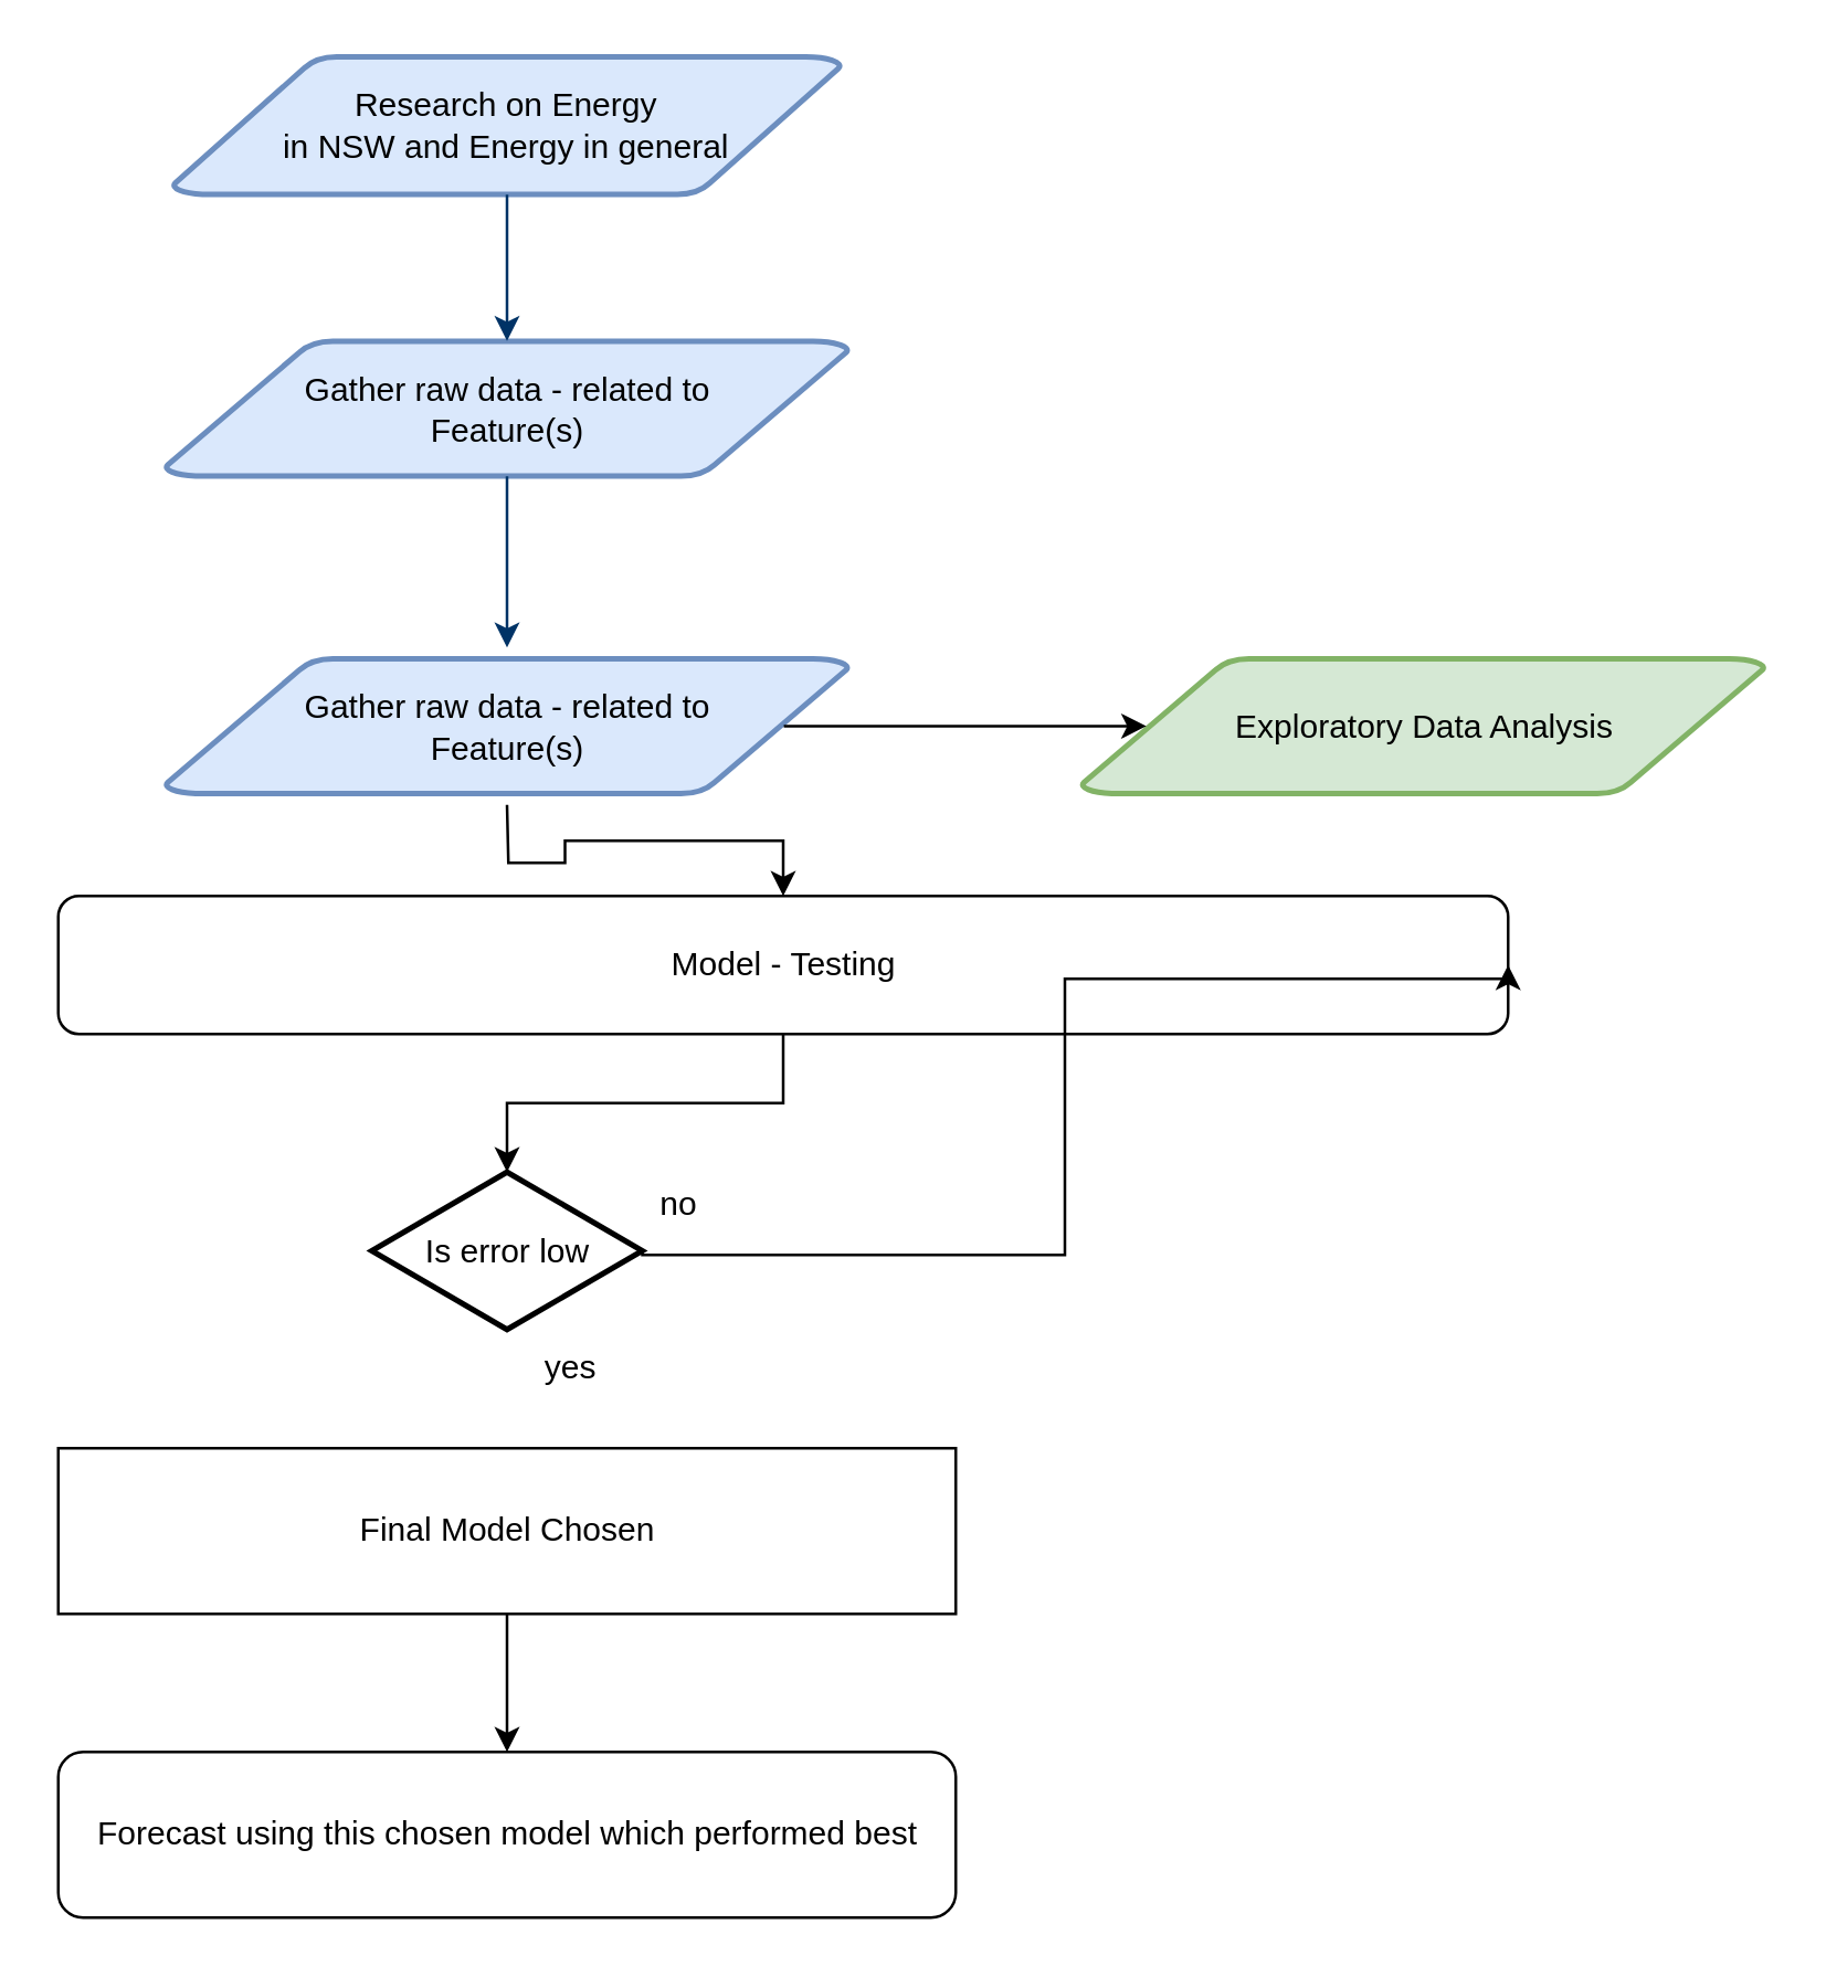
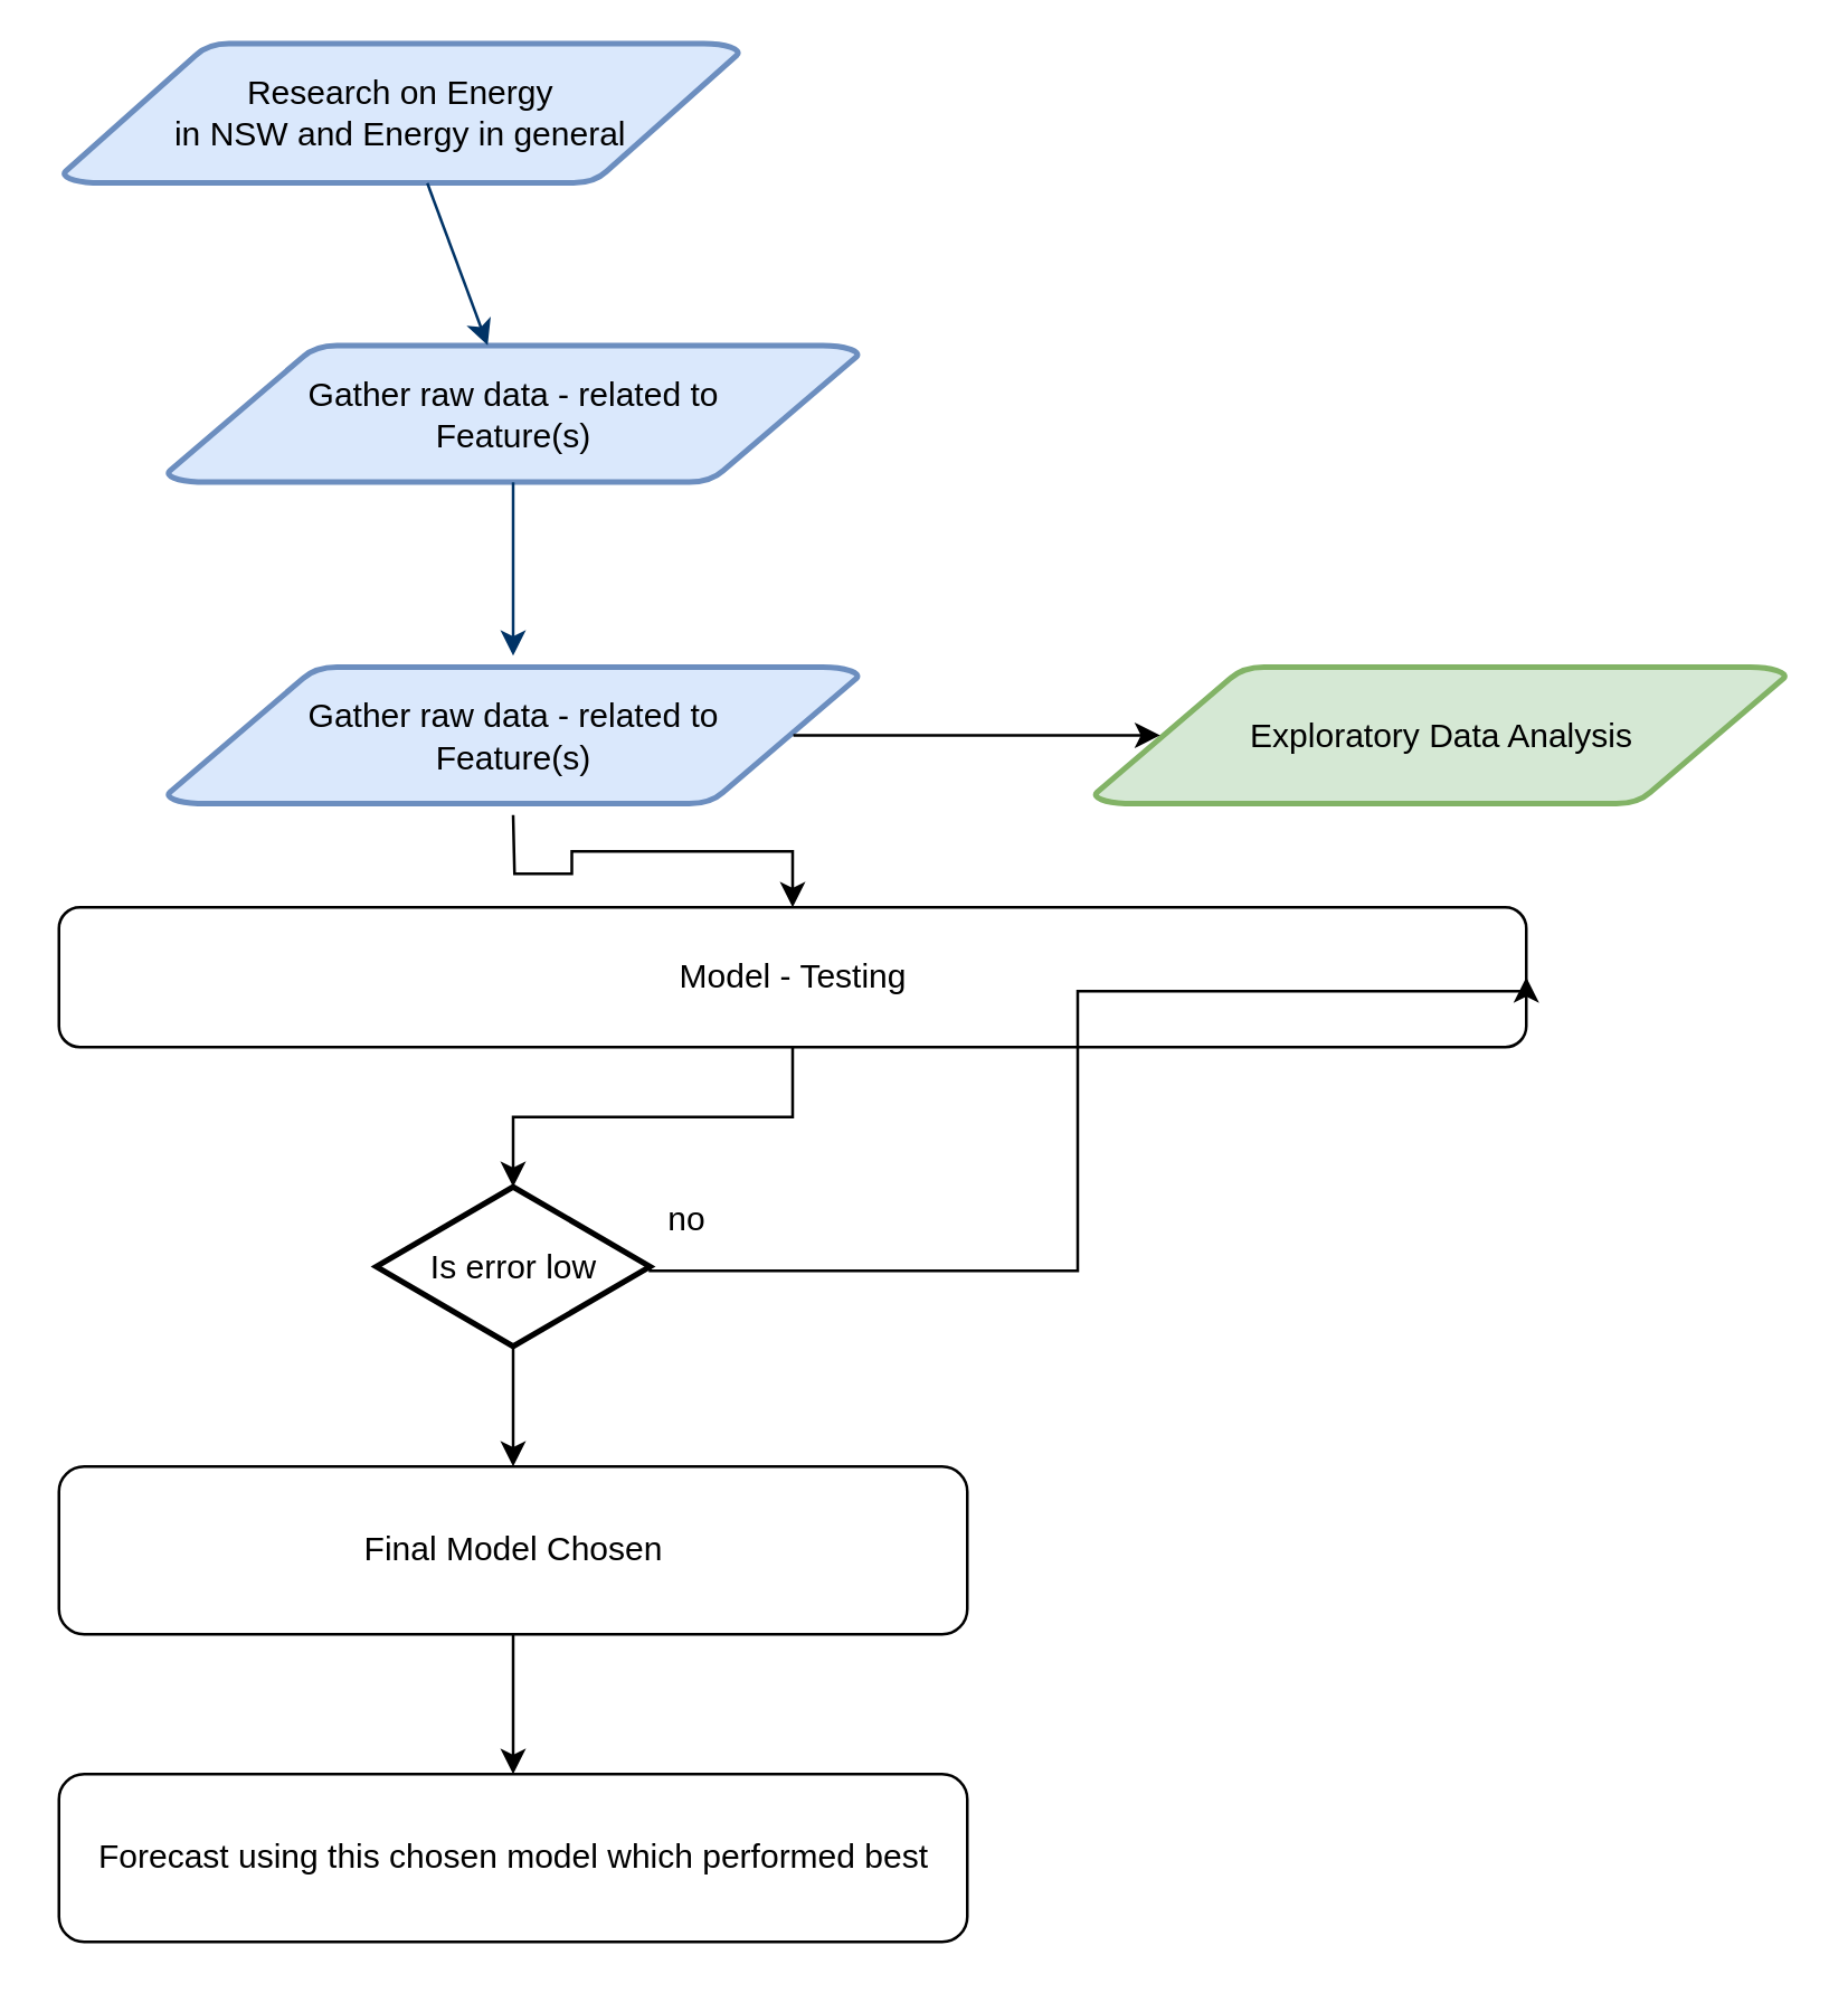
  <mxCell id="0" />
  <mxCell id="1" parent="0" />
- <mxCell id="2" value="Research on Energy &lt;br&gt;in NSW and Energy in general" style="shape=mxgraph.flowchart.data;strokeWidth=2;gradientDirection=north;fontStyle=0;html=1;whiteSpace=wrap;fillColor=#dae8fc;strokeColor=#6c8ebf;" parent="1" vertex="1"><mxGeometry x="62" y="20" width="242" height="50" as="geometry" /></mxCell>
+ <mxCell id="2" value="Research on Energy &lt;br&gt;in NSW and Energy in general" style="shape=mxgraph.flowchart.data;strokeWidth=2;gradientDirection=north;fontStyle=0;html=1;whiteSpace=wrap;fillColor=#dae8fc;strokeColor=#6c8ebf;" parent="1" vertex="1"><mxGeometry x="22" y="15" width="242" height="50" as="geometry" /></mxCell>
  <mxCell id="3" value="Gather raw data - related to&lt;br&gt;Feature(s)" style="shape=mxgraph.flowchart.data;strokeWidth=2;gradientDirection=north;fontStyle=0;html=1;fillColor=#dae8fc;strokeColor=#6c8ebf;" parent="1" vertex="1"><mxGeometry x="59.25" y="123" width="247.5" height="49" as="geometry" /></mxCell>
  <mxCell id="4" style="fontStyle=1;strokeColor=#003366;strokeWidth=1;html=1;" parent="1" source="2" target="3" edge="1"><mxGeometry relative="1" as="geometry" /></mxCell>
  <mxCell id="5" style="entryX=0.5;entryY=0;entryPerimeter=0;fontStyle=1;strokeColor=#003366;strokeWidth=1;html=1;" parent="1" source="3" edge="1"><mxGeometry relative="1" as="geometry"><mxPoint x="183" y="234" as="targetPoint" /></mxGeometry></mxCell>
  <mxCell id="6" value="Model - Testing" style="rounded=1;whiteSpace=wrap;html=1;" parent="1" vertex="1"><mxGeometry x="20.5" y="324" width="525" height="50" as="geometry" /></mxCell>
  <mxCell id="7" style="edgeStyle=orthogonalEdgeStyle;rounded=0;orthogonalLoop=1;jettySize=auto;html=1;exitX=0.5;exitY=1;exitDx=0;exitDy=0;exitPerimeter=0;entryX=0.5;entryY=0;entryDx=0;entryDy=0;" parent="1" target="6" edge="1"><mxGeometry relative="1" as="geometry"><mxPoint x="183" y="291" as="sourcePoint" /></mxGeometry></mxCell>
  <mxCell id="8" style="edgeStyle=orthogonalEdgeStyle;rounded=0;orthogonalLoop=1;jettySize=auto;html=1;exitX=1;exitY=0.5;exitDx=0;exitDy=0;exitPerimeter=0;entryX=1;entryY=0.5;entryDx=0;entryDy=0;" parent="1" source="10" target="6" edge="1"><mxGeometry relative="1" as="geometry"><Array as="points"><mxPoint x="232" y="454" /><mxPoint x="385" y="454" /><mxPoint x="385" y="354" /></Array></mxGeometry></mxCell>
+ <mxCell id="9" style="edgeStyle=orthogonalEdgeStyle;rounded=0;orthogonalLoop=1;jettySize=auto;html=1;exitX=0.5;exitY=1;exitDx=0;exitDy=0;exitPerimeter=0;entryX=0.5;entryY=0;entryDx=0;entryDy=0;" parent="1" source="10" target="14" edge="1"><mxGeometry relative="1" as="geometry" /></mxCell>
  <mxCell id="10" value="Is error low" style="shape=mxgraph.flowchart.decision;strokeWidth=2;gradientColor=none;gradientDirection=north;fontStyle=0;html=1;" parent="1" vertex="1"><mxGeometry x="134" y="424" width="98" height="57" as="geometry" /></mxCell>
  <mxCell id="11" style="edgeStyle=orthogonalEdgeStyle;rounded=0;orthogonalLoop=1;jettySize=auto;html=1;exitX=0.5;exitY=1;exitDx=0;exitDy=0;entryX=0.5;entryY=0;entryDx=0;entryDy=0;entryPerimeter=0;" parent="1" source="6" target="10" edge="1"><mxGeometry relative="1" as="geometry" /></mxCell>
  <mxCell id="12" value="no" style="text;fontStyle=0;html=1;strokeColor=none;gradientColor=none;fillColor=none;strokeWidth=2;align=center;" parent="1" vertex="1"><mxGeometry x="225" y="422" width="40" height="26" as="geometry" /></mxCell>
  <mxCell id="13" style="edgeStyle=orthogonalEdgeStyle;rounded=0;orthogonalLoop=1;jettySize=auto;html=1;exitX=0.5;exitY=1;exitDx=0;exitDy=0;entryX=0.5;entryY=0;entryDx=0;entryDy=0;" parent="1" source="14" target="15" edge="1"><mxGeometry relative="1" as="geometry" /></mxCell>
- <mxCell id="14" value="Final Model Chosen" style="whiteSpace=wrap;html=1;rounded=0;" parent="1" vertex="1"><mxGeometry x="20.5" y="524" width="325" height="60" as="geometry" /></mxCell>
+ <mxCell id="14" value="Final Model Chosen" style="rounded=1;whiteSpace=wrap;html=1;" parent="1" vertex="1"><mxGeometry x="20.5" y="524" width="325" height="60" as="geometry" /></mxCell>
  <mxCell id="15" value="Forecast using this chosen model which performed best" style="rounded=1;whiteSpace=wrap;html=1;" parent="1" vertex="1"><mxGeometry x="20.5" y="634" width="325" height="60" as="geometry" /></mxCell>
- <mxCell id="16" value="yes" style="text;fontStyle=0;html=1;strokeColor=none;gradientColor=none;fillColor=none;strokeWidth=2;" parent="1" vertex="1"><mxGeometry x="195" y="481" width="40" height="26" as="geometry" /></mxCell>
  <mxCell id="17" value="Exploratory Data Analysis" style="shape=mxgraph.flowchart.data;strokeWidth=2;gradientDirection=north;fontStyle=0;html=1;fillColor=#d5e8d4;strokeColor=#82b366;" vertex="1" parent="1"><mxGeometry x="391" y="238" width="247.5" height="49" as="geometry" /></mxCell>
  <mxCell id="18" value="Gather raw data - related to&lt;br&gt;Feature(s)" style="shape=mxgraph.flowchart.data;strokeWidth=2;gradientDirection=north;fontStyle=0;html=1;fillColor=#dae8fc;strokeColor=#6c8ebf;" vertex="1" parent="1"><mxGeometry x="59.25" y="238" width="247.5" height="49" as="geometry" /></mxCell>
  <mxCell id="19" style="edgeStyle=orthogonalEdgeStyle;rounded=0;orthogonalLoop=1;jettySize=auto;html=1;exitX=0.905;exitY=0.5;exitDx=0;exitDy=0;exitPerimeter=0;entryX=0.095;entryY=0.5;entryDx=0;entryDy=0;entryPerimeter=0;" edge="1" parent="1" source="18" target="17"><mxGeometry relative="1" as="geometry" /></mxCell>
